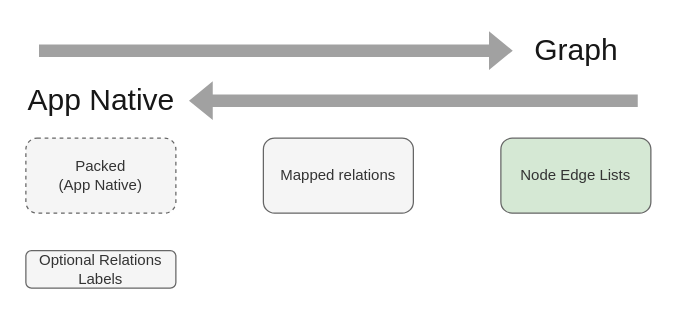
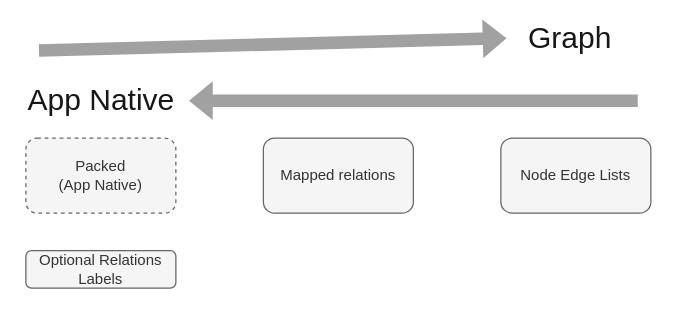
  <mxCell id="0" />
  <mxCell id="1" parent="0" />
  <mxCell id="2" value="Packed&lt;br&gt;(App Native)" style="rounded=1;whiteSpace=wrap;html=1;fillColor=#f5f5f5;strokeColor=#666666;fontColor=#333333;dashed=1;" parent="1" vertex="1"><mxGeometry x="20" y="110" width="120" height="60" as="geometry" /></mxCell>
  <mxCell id="3" value="Mapped relations" style="rounded=1;whiteSpace=wrap;html=1;fillColor=#f5f5f5;strokeColor=#666666;fontColor=#333333;" parent="1" vertex="1"><mxGeometry x="210" y="110" width="120" height="60" as="geometry" /></mxCell>
  <mxCell id="4" value="Optional Relations Labels" style="rounded=1;whiteSpace=wrap;html=1;fillColor=#f5f5f5;strokeColor=#666666;fontColor=#333333;" parent="1" vertex="1"><mxGeometry x="20" y="200" width="120" height="30" as="geometry" /></mxCell>
- <mxCell id="5" value="Node Edge Lists" style="rounded=1;whiteSpace=wrap;html=1;fillColor=#d5e8d4;strokeColor=#666666;fontColor=#333333;" parent="1" vertex="1"><mxGeometry x="400" y="110" width="120" height="60" as="geometry" /></mxCell>
+ <mxCell id="5" value="Node Edge Lists" style="rounded=1;whiteSpace=wrap;html=1;fillColor=#f5f5f5;strokeColor=#666666;fontColor=#333333;" parent="1" vertex="1"><mxGeometry x="400" y="110" width="120" height="60" as="geometry" /></mxCell>
  <mxCell id="6" value="" style="shape=flexArrow;endArrow=classic;html=1;fontSize=18;fontColor=#171717;strokeColor=none;fillColor=#A1A1A1;entryX=0;entryY=0.5;entryDx=0;entryDy=0;" parent="1" target="7" edge="1"><mxGeometry width="50" height="50" relative="1" as="geometry"><mxPoint x="30" y="40" as="sourcePoint" /><mxPoint x="350" y="40" as="targetPoint" /></mxGeometry></mxCell>
- <mxCell id="7" value="Graph" style="text;strokeColor=none;fillColor=none;html=1;fontSize=24;fontStyle=0;verticalAlign=middle;align=center;fontColor=#171717;" parent="1" vertex="1"><mxGeometry x="410" y="20" width="100" height="40" as="geometry" /></mxCell>
+ <mxCell id="7" value="Graph" style="text;strokeColor=none;fillColor=none;html=1;fontSize=24;fontStyle=0;verticalAlign=middle;align=center;fontColor=#171717;" parent="1" vertex="1"><mxGeometry x="405" y="10" width="100" height="40" as="geometry" /></mxCell>
  <mxCell id="8" value="" style="shape=flexArrow;endArrow=classic;html=1;fontSize=18;fontColor=#171717;fillColor=#A1A1A1;strokeColor=none;" parent="1" edge="1"><mxGeometry width="50" height="50" relative="1" as="geometry"><mxPoint x="510" y="80" as="sourcePoint" /><mxPoint x="150" y="80" as="targetPoint" /></mxGeometry></mxCell>
  <mxCell id="9" value="App Native" style="text;strokeColor=none;fillColor=none;html=1;fontSize=24;fontStyle=0;verticalAlign=middle;align=center;fontColor=#171717;" parent="1" vertex="1"><mxGeometry x="30" y="60" width="100" height="40" as="geometry" /></mxCell>
